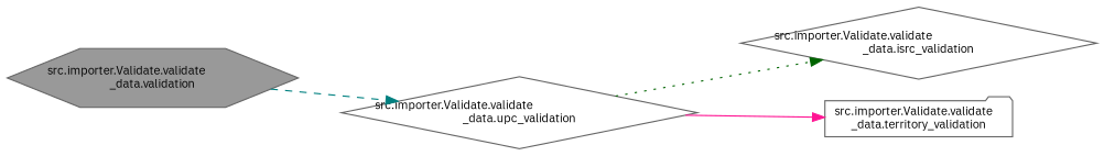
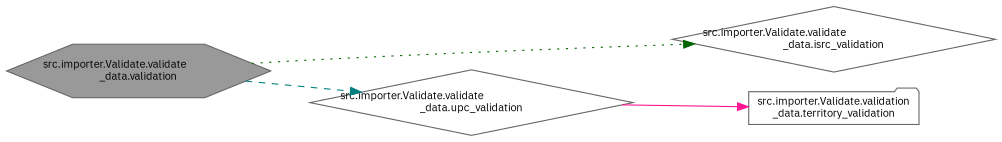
  digraph {
    fontname="IBM Plex Sans"
    rankdir=LR
    node [color=grey40 fillcolor=white fontname="IBM Plex Sans" fontsize=10 shape=diamond style=filled]
    edge [fontname="IBM Plex Sans" fontsize=10 labelfontname=Helvetica labelfontsize=10]
    n1 [color=gray40 fillcolor=grey60 fontcolor=black height=0.2 label="src.importer.Validate.validate\l_data.validation" shape=hexagon width=0.4]
    n2 [height=0.2 label="src.importer.Validate.validate\l_data.isrc_validation" width=0.4]
    n3 [height=0.2 label="src.importer.Validate.validate\l_data.upc_validation" width=0.4]
-   n4 [height=0.2 label="src.importer.Validate.validate\l_data.territory_validation" shape=folder width=0.4]
-   n3 -> n2 [color=darkgreen style=dotted]
+   n4 [height=0.2 label="src.importer.Validate.validation\l_data.territory_validation" shape=folder width=0.4]
+   n1 -> n2 [color=darkgreen style=dotted]
    n1 -> n3 [color=teal style=dashed]
    n3 -> n4 [color=deeppink style=solid]
  }
